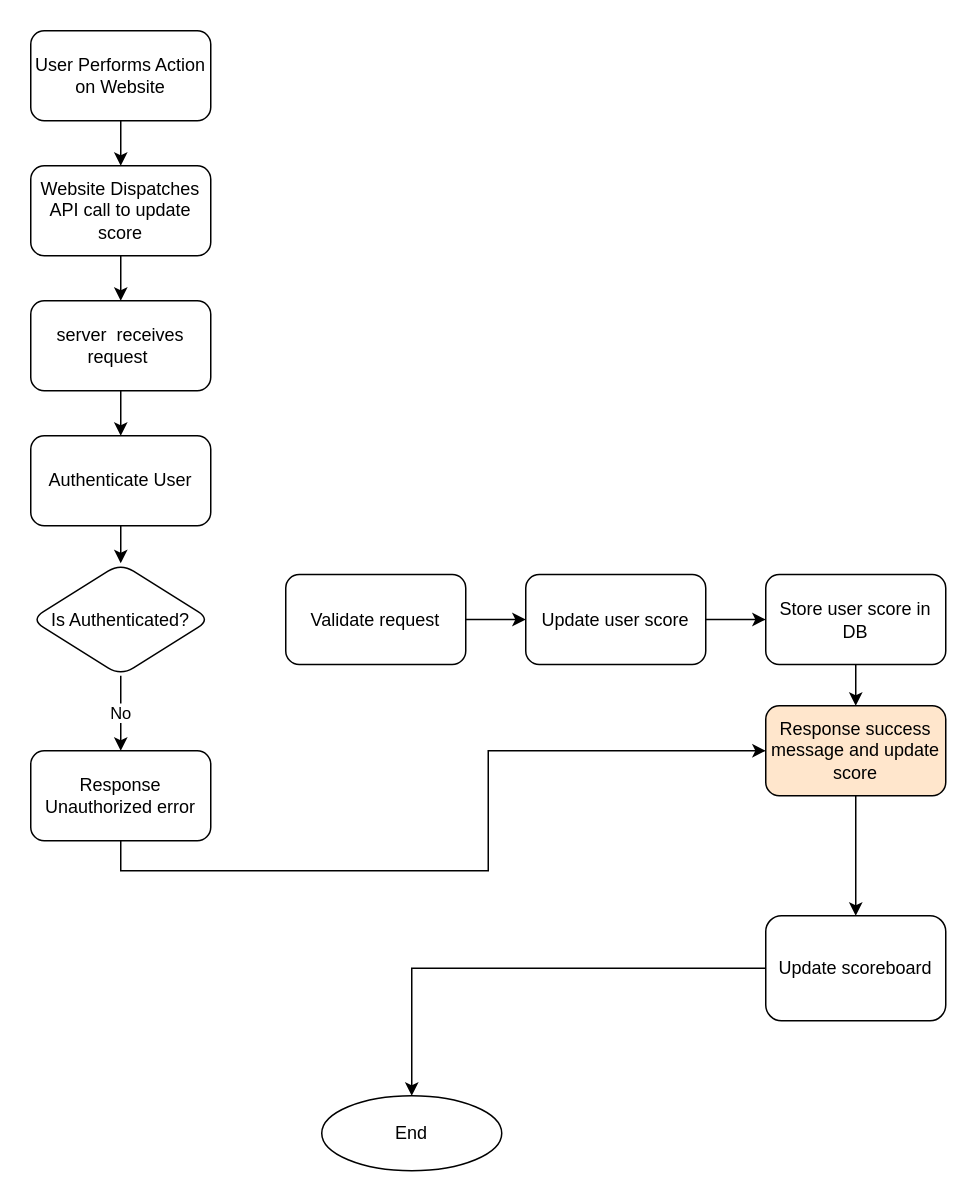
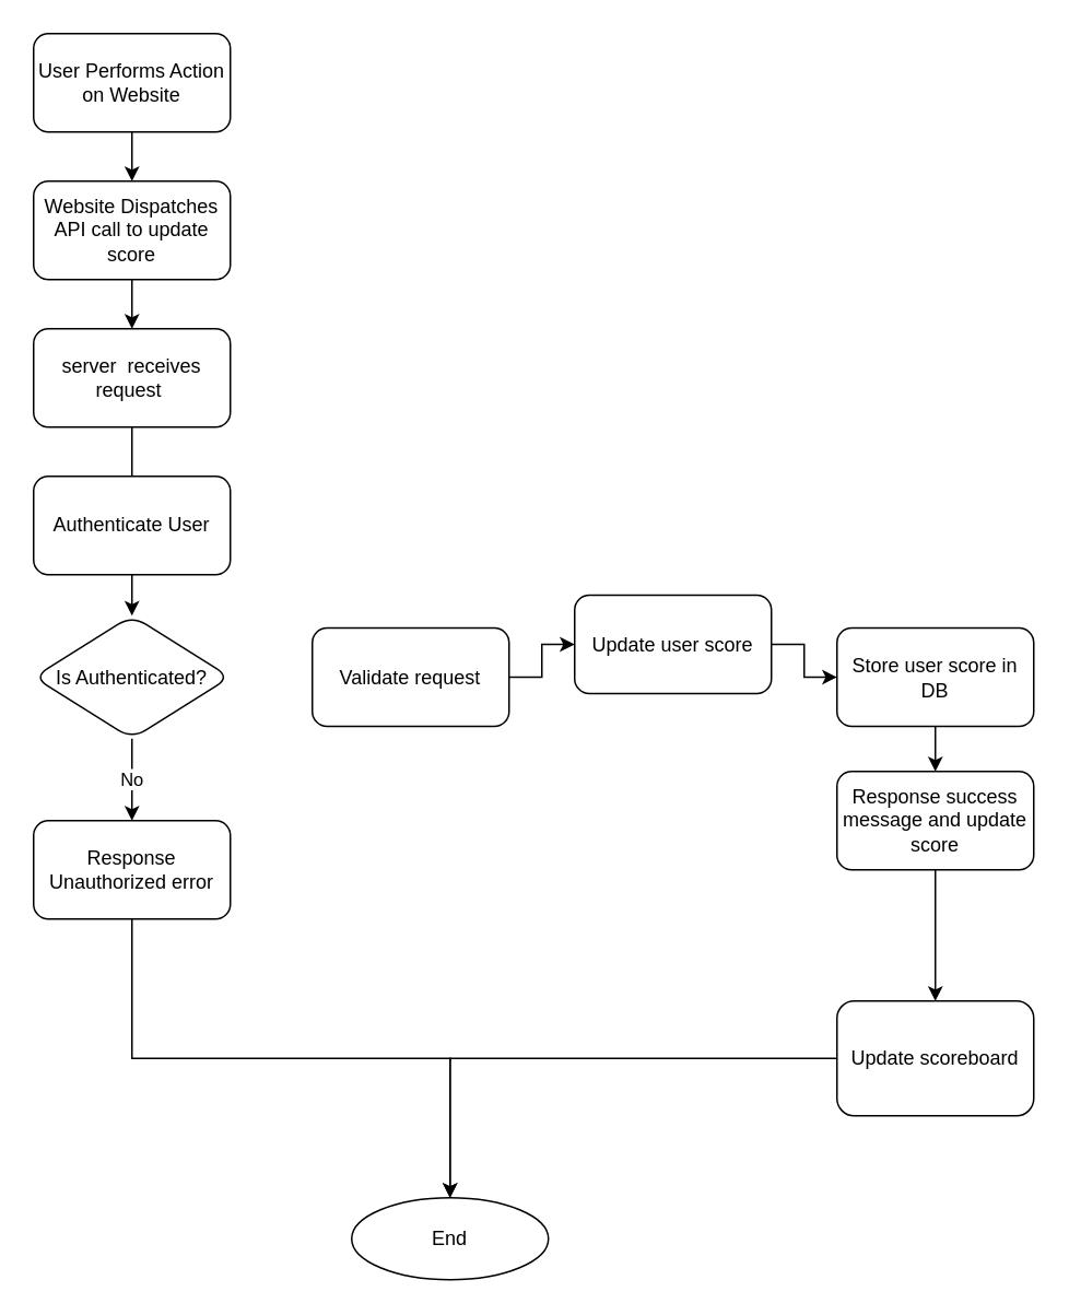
  <mxCell id="0" />
  <mxCell id="1" parent="0" />
  <mxCell id="2" style="edgeStyle=orthogonalEdgeStyle;rounded=0;orthogonalLoop=1;jettySize=auto;html=1;exitX=0.5;exitY=1;exitDx=0;exitDy=0;" edge="1" parent="1" source="3" target="5"><mxGeometry relative="1" as="geometry" /></mxCell>
  <mxCell id="3" value="User Performs Action on Website" style="rounded=1;whiteSpace=wrap;html=1;" vertex="1" parent="1"><mxGeometry x="20" y="20" width="120" height="60" as="geometry" /></mxCell>
  <mxCell id="4" style="edgeStyle=orthogonalEdgeStyle;rounded=0;orthogonalLoop=1;jettySize=auto;html=1;exitX=0.5;exitY=1;exitDx=0;exitDy=0;entryX=0.5;entryY=0;entryDx=0;entryDy=0;" edge="1" parent="1" source="5" target="7"><mxGeometry relative="1" as="geometry" /></mxCell>
  <mxCell id="5" value="Website Dispatches API call to update score" style="rounded=1;whiteSpace=wrap;html=1;" vertex="1" parent="1"><mxGeometry x="20" y="110" width="120" height="60" as="geometry" /></mxCell>
- <mxCell id="6" value="" style="edgeStyle=orthogonalEdgeStyle;rounded=0;orthogonalLoop=1;jettySize=auto;html=1;" edge="1" parent="1" source="7" target="9"><mxGeometry relative="1" as="geometry" /></mxCell>
+ <mxCell id="6" value="" style="edgeStyle=orthogonalEdgeStyle;rounded=0;orthogonalLoop=1;jettySize=auto;html=1;endArrow=none;" edge="1" parent="1" source="7" target="9"><mxGeometry relative="1" as="geometry" /></mxCell>
  <mxCell id="7" value="server&amp;nbsp; receives request&amp;nbsp;" style="rounded=1;whiteSpace=wrap;html=1;" vertex="1" parent="1"><mxGeometry x="20" y="200" width="120" height="60" as="geometry" /></mxCell>
  <mxCell id="8" value="" style="edgeStyle=orthogonalEdgeStyle;rounded=0;orthogonalLoop=1;jettySize=auto;html=1;" edge="1" parent="1" source="9" target="11"><mxGeometry relative="1" as="geometry" /></mxCell>
  <mxCell id="9" value="Authenticate User" style="whiteSpace=wrap;html=1;rounded=1;" vertex="1" parent="1"><mxGeometry x="20" y="290" width="120" height="60" as="geometry" /></mxCell>
  <mxCell id="10" value="No" style="edgeStyle=orthogonalEdgeStyle;rounded=0;orthogonalLoop=1;jettySize=auto;html=1;" edge="1" parent="1" source="11" target="13"><mxGeometry relative="1" as="geometry" /></mxCell>
  <mxCell id="11" value="Is Authenticated?" style="rhombus;whiteSpace=wrap;html=1;rounded=1;" vertex="1" parent="1"><mxGeometry x="20" y="375" width="120" height="75" as="geometry" /></mxCell>
- <mxCell id="12" style="edgeStyle=orthogonalEdgeStyle;rounded=0;orthogonalLoop=1;jettySize=auto;html=1;exitX=0.5;exitY=1;exitDx=0;exitDy=0;" edge="1" parent="1" source="13" target="22"><mxGeometry relative="1" as="geometry" /></mxCell>
+ <mxCell id="12" style="edgeStyle=orthogonalEdgeStyle;rounded=0;orthogonalLoop=1;jettySize=auto;html=1;exitX=0.5;exitY=1;exitDx=0;exitDy=0;entryX=0.5;entryY=0;entryDx=0;entryDy=0;" edge="1" parent="1" source="13" target="14"><mxGeometry relative="1" as="geometry" /></mxCell>
  <mxCell id="13" value="Response Unauthorized error" style="whiteSpace=wrap;html=1;rounded=1;" vertex="1" parent="1"><mxGeometry x="20" y="500" width="120" height="60" as="geometry" /></mxCell>
  <mxCell id="14" value="End" style="ellipse;whiteSpace=wrap;html=1;" vertex="1" parent="1"><mxGeometry x="214" y="730" width="120" height="50" as="geometry" /></mxCell>
  <mxCell id="15" value="" style="edgeStyle=orthogonalEdgeStyle;rounded=0;orthogonalLoop=1;jettySize=auto;html=1;" edge="1" parent="1" source="16" target="18"><mxGeometry relative="1" as="geometry" /></mxCell>
  <mxCell id="16" value="Validate request" style="whiteSpace=wrap;html=1;rounded=1;" vertex="1" parent="1"><mxGeometry x="190" y="382.5" width="120" height="60" as="geometry" /></mxCell>
  <mxCell id="17" value="" style="edgeStyle=orthogonalEdgeStyle;rounded=0;orthogonalLoop=1;jettySize=auto;html=1;" edge="1" parent="1" source="18" target="20"><mxGeometry relative="1" as="geometry" /></mxCell>
- <mxCell id="18" value="Update user score" style="whiteSpace=wrap;html=1;rounded=1;" vertex="1" parent="1"><mxGeometry x="350" y="382.5" width="120" height="60" as="geometry" /></mxCell>
+ <mxCell id="18" value="Update user score" style="whiteSpace=wrap;html=1;rounded=1;" vertex="1" parent="1"><mxGeometry x="350" y="362.5" width="120" height="60" as="geometry" /></mxCell>
  <mxCell id="19" value="" style="edgeStyle=orthogonalEdgeStyle;rounded=0;orthogonalLoop=1;jettySize=auto;html=1;" edge="1" parent="1" source="20" target="22"><mxGeometry relative="1" as="geometry" /></mxCell>
  <mxCell id="20" value="Store user score in DB" style="whiteSpace=wrap;html=1;rounded=1;" vertex="1" parent="1"><mxGeometry x="510" y="382.5" width="120" height="60" as="geometry" /></mxCell>
  <mxCell id="21" value="" style="edgeStyle=orthogonalEdgeStyle;rounded=0;orthogonalLoop=1;jettySize=auto;html=1;" edge="1" parent="1" source="22" target="24"><mxGeometry relative="1" as="geometry" /></mxCell>
- <mxCell id="22" value="Response success message and update score" style="whiteSpace=wrap;html=1;rounded=1;fillColor=#ffe6cc;" vertex="1" parent="1"><mxGeometry x="510" y="470" width="120" height="60" as="geometry" /></mxCell>
+ <mxCell id="22" value="Response success message and update score" style="whiteSpace=wrap;html=1;rounded=1;" vertex="1" parent="1"><mxGeometry x="510" y="470" width="120" height="60" as="geometry" /></mxCell>
  <mxCell id="23" style="edgeStyle=orthogonalEdgeStyle;rounded=0;orthogonalLoop=1;jettySize=auto;html=1;entryX=0.5;entryY=0;entryDx=0;entryDy=0;" edge="1" parent="1" source="24" target="14"><mxGeometry relative="1" as="geometry" /></mxCell>
  <mxCell id="24" value="Update scoreboard" style="whiteSpace=wrap;html=1;rounded=1;" vertex="1" parent="1"><mxGeometry x="510" y="610" width="120" height="70" as="geometry" /></mxCell>
